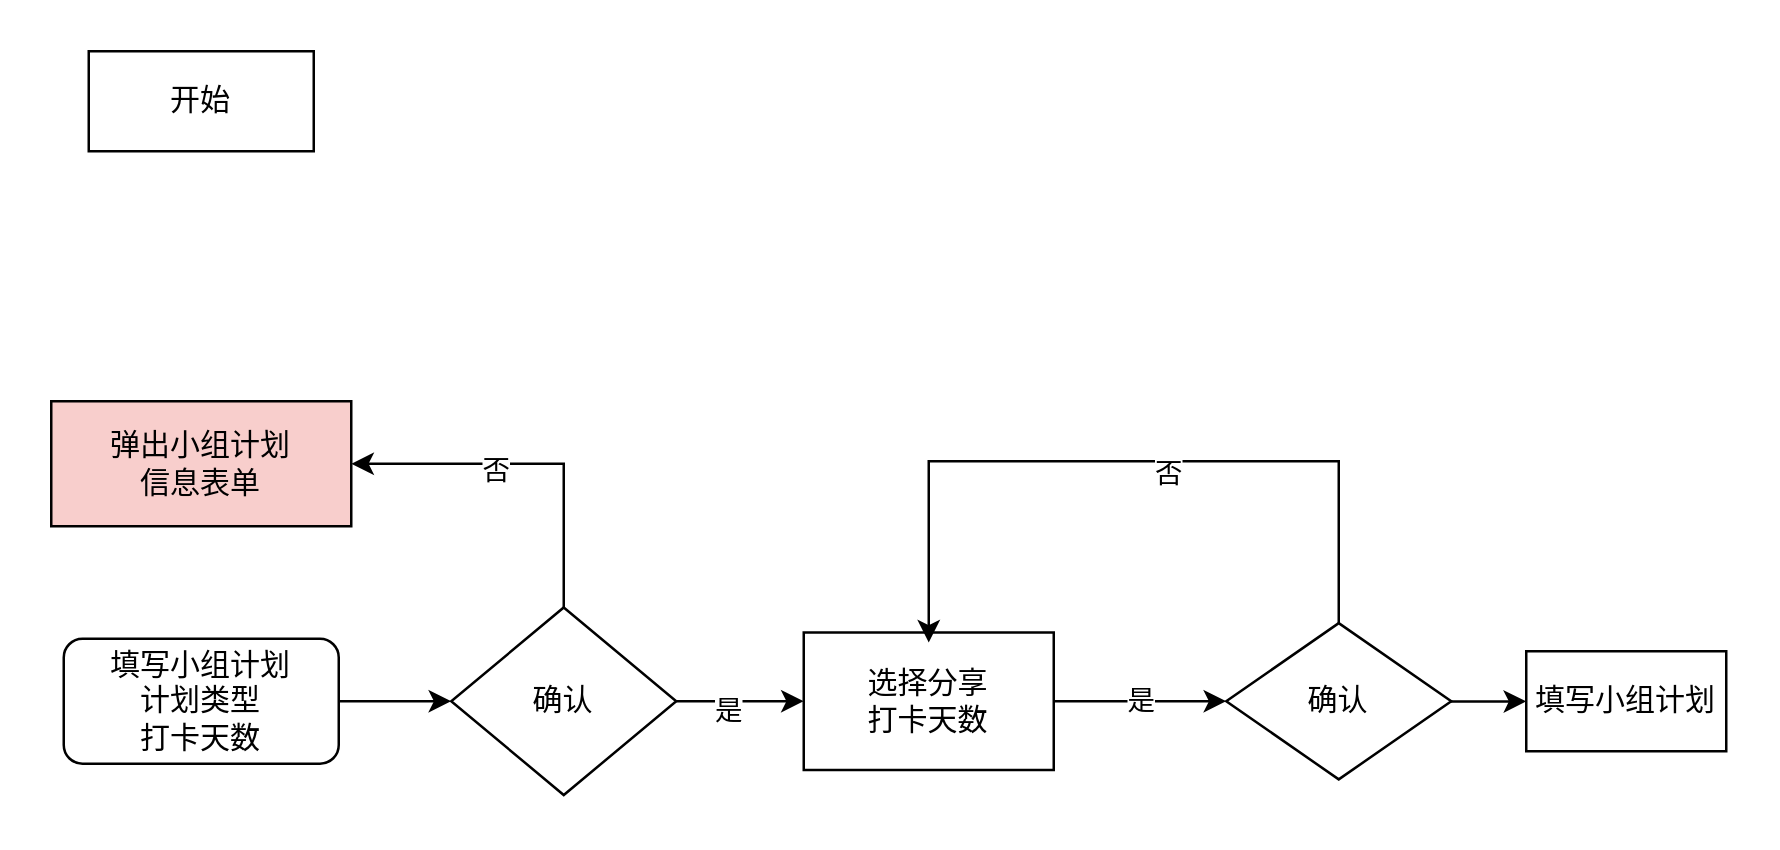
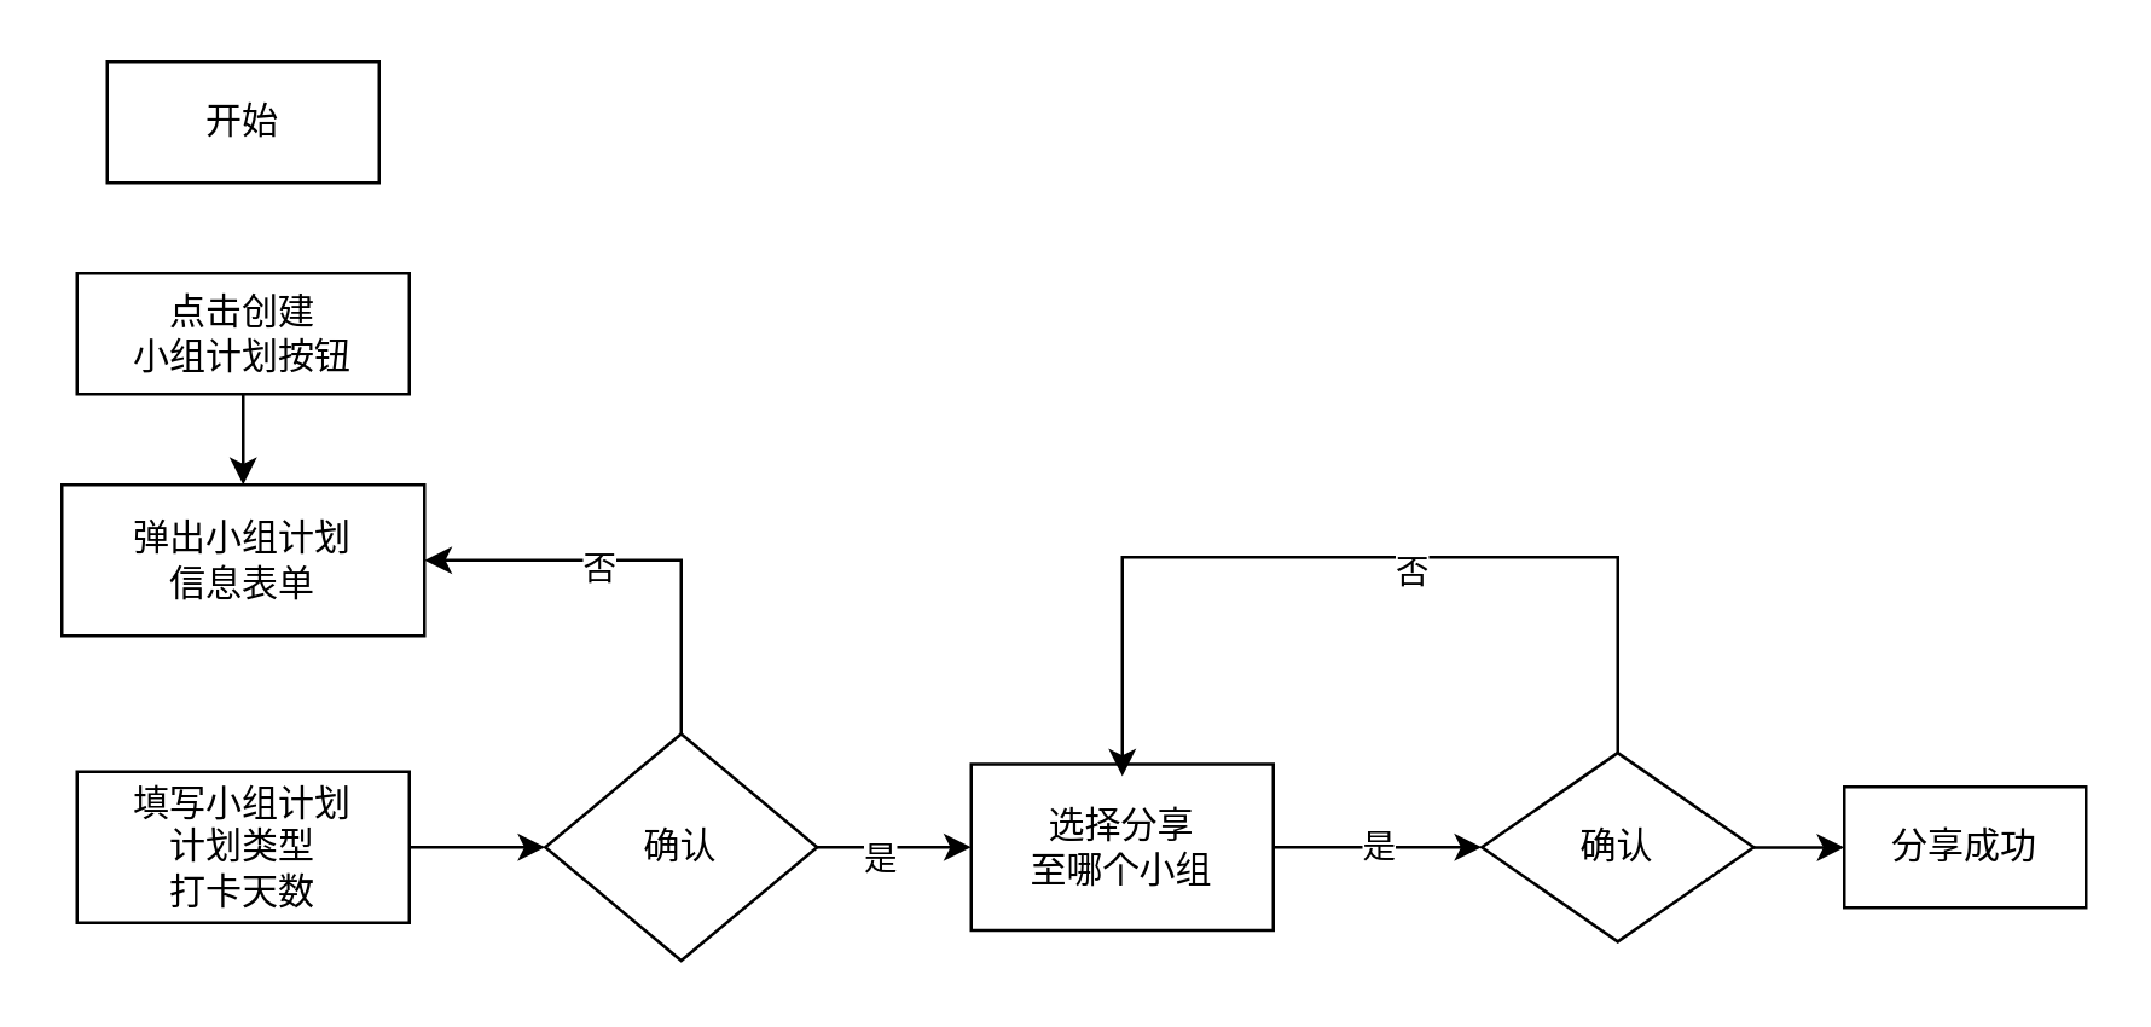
  <mxCell id="0" />
  <mxCell id="1" parent="0" />
  <mxCell id="2" value="开始" style="whiteSpace=wrap;html=1;rounded=0;" parent="1" vertex="1"><mxGeometry x="35" y="20" width="90" height="40" as="geometry" /></mxCell>
- <mxCell id="5" value="弹出小组计划&lt;br&gt;信息表单" style="whiteSpace=wrap;html=1;rounded=0;fillColor=#f8cecc;" parent="1" vertex="1"><mxGeometry x="20" y="160" width="120" height="50" as="geometry" /></mxCell>
+ <mxCell id="3" value="" style="edgeStyle=orthogonalEdgeStyle;rounded=0;orthogonalLoop=1;jettySize=auto;html=1;" parent="1" source="4" target="5" edge="1"><mxGeometry relative="1" as="geometry" /></mxCell>
+ <mxCell id="4" value="点击创建&lt;br&gt;小组计划按钮" style="rounded=0;whiteSpace=wrap;html=1;" parent="1" vertex="1"><mxGeometry x="25" y="90" width="110" height="40" as="geometry" /></mxCell>
+ <mxCell id="5" value="弹出小组计划&lt;br&gt;信息表单" style="whiteSpace=wrap;html=1;rounded=0;" parent="1" vertex="1"><mxGeometry x="20" y="160" width="120" height="50" as="geometry" /></mxCell>
  <mxCell id="6" style="edgeStyle=orthogonalEdgeStyle;rounded=0;orthogonalLoop=1;jettySize=auto;html=1;entryX=0;entryY=0.5;entryDx=0;entryDy=0;" parent="1" source="7" target="12" edge="1"><mxGeometry relative="1" as="geometry" /></mxCell>
- <mxCell id="7" value="填写小组计划&lt;br&gt;计划类型&lt;br&gt;打卡天数" style="whiteSpace=wrap;html=1;rounded=1;" parent="1" vertex="1"><mxGeometry x="25" y="255" width="110" height="50" as="geometry" /></mxCell>
+ <mxCell id="7" value="填写小组计划&lt;br&gt;计划类型&lt;br&gt;打卡天数" style="whiteSpace=wrap;html=1;rounded=0;" parent="1" vertex="1"><mxGeometry x="25" y="255" width="110" height="50" as="geometry" /></mxCell>
  <mxCell id="8" style="edgeStyle=orthogonalEdgeStyle;rounded=0;orthogonalLoop=1;jettySize=auto;html=1;entryX=1;entryY=0.5;entryDx=0;entryDy=0;exitX=0.5;exitY=0;exitDx=0;exitDy=0;" parent="1" source="12" target="5" edge="1"><mxGeometry relative="1" as="geometry"><Array as="points"><mxPoint x="225" y="185" /></Array></mxGeometry></mxCell>
  <mxCell id="9" value="否" style="edgeLabel;html=1;align=center;verticalAlign=middle;resizable=0;points=[];" parent="8" vertex="1" connectable="0"><mxGeometry x="0.192" y="2" relative="1" as="geometry"><mxPoint as="offset" /></mxGeometry></mxCell>
  <mxCell id="10" value="" style="edgeStyle=orthogonalEdgeStyle;rounded=0;orthogonalLoop=1;jettySize=auto;html=1;" parent="1" source="12" target="14" edge="1"><mxGeometry relative="1" as="geometry" /></mxCell>
  <mxCell id="11" value="是" style="edgeLabel;html=1;align=center;verticalAlign=middle;resizable=0;points=[];" parent="10" vertex="1" connectable="0"><mxGeometry x="-0.211" y="-3" relative="1" as="geometry"><mxPoint as="offset" /></mxGeometry></mxCell>
  <mxCell id="12" value="确认" style="rhombus;whiteSpace=wrap;html=1;rounded=0;" parent="1" vertex="1"><mxGeometry x="180" y="242.5" width="90" height="75" as="geometry" /></mxCell>
  <mxCell id="13" value="是" style="edgeStyle=orthogonalEdgeStyle;rounded=0;orthogonalLoop=1;jettySize=auto;html=1;entryX=0;entryY=0.5;entryDx=0;entryDy=0;" edge="1" parent="1" source="14" target="18"><mxGeometry relative="1" as="geometry" /></mxCell>
- <mxCell id="14" value="选择分享&lt;br&gt;打卡天数" style="whiteSpace=wrap;html=1;rounded=0;" parent="1" vertex="1"><mxGeometry x="321" y="252.5" width="100" height="55" as="geometry" /></mxCell>
+ <mxCell id="14" value="选择分享&lt;br&gt;至哪个小组" style="whiteSpace=wrap;html=1;rounded=0;" parent="1" vertex="1"><mxGeometry x="321" y="252.5" width="100" height="55" as="geometry" /></mxCell>
  <mxCell id="15" value="" style="edgeStyle=orthogonalEdgeStyle;rounded=0;orthogonalLoop=1;jettySize=auto;html=1;" edge="1" parent="1" source="18" target="19"><mxGeometry relative="1" as="geometry" /></mxCell>
  <mxCell id="16" style="edgeStyle=orthogonalEdgeStyle;rounded=0;orthogonalLoop=1;jettySize=auto;html=1;entryX=0.5;entryY=0;entryDx=0;entryDy=0;" edge="1" parent="1"><mxGeometry relative="1" as="geometry"><mxPoint x="535" y="252.75" as="sourcePoint" /><mxPoint x="371" y="256.5" as="targetPoint" /><Array as="points"><mxPoint x="535" y="184" /><mxPoint x="371" y="184" /></Array></mxGeometry></mxCell>
  <mxCell id="17" value="否" style="edgeLabel;html=1;align=center;verticalAlign=middle;resizable=0;points=[];" vertex="1" connectable="0" parent="16"><mxGeometry x="-0.103" y="4" relative="1" as="geometry"><mxPoint as="offset" /></mxGeometry></mxCell>
  <mxCell id="18" value="确认" style="rhombus;whiteSpace=wrap;html=1;rounded=0;" parent="1" vertex="1"><mxGeometry x="490" y="248.75" width="90" height="62.5" as="geometry" /></mxCell>
- <mxCell id="19" value="填写小组计划" style="whiteSpace=wrap;html=1;rounded=0;" parent="1" vertex="1"><mxGeometry x="610" y="260" width="80" height="40" as="geometry" /></mxCell>
+ <mxCell id="19" value="分享成功" style="whiteSpace=wrap;html=1;rounded=0;" parent="1" vertex="1"><mxGeometry x="610" y="260" width="80" height="40" as="geometry" /></mxCell>
